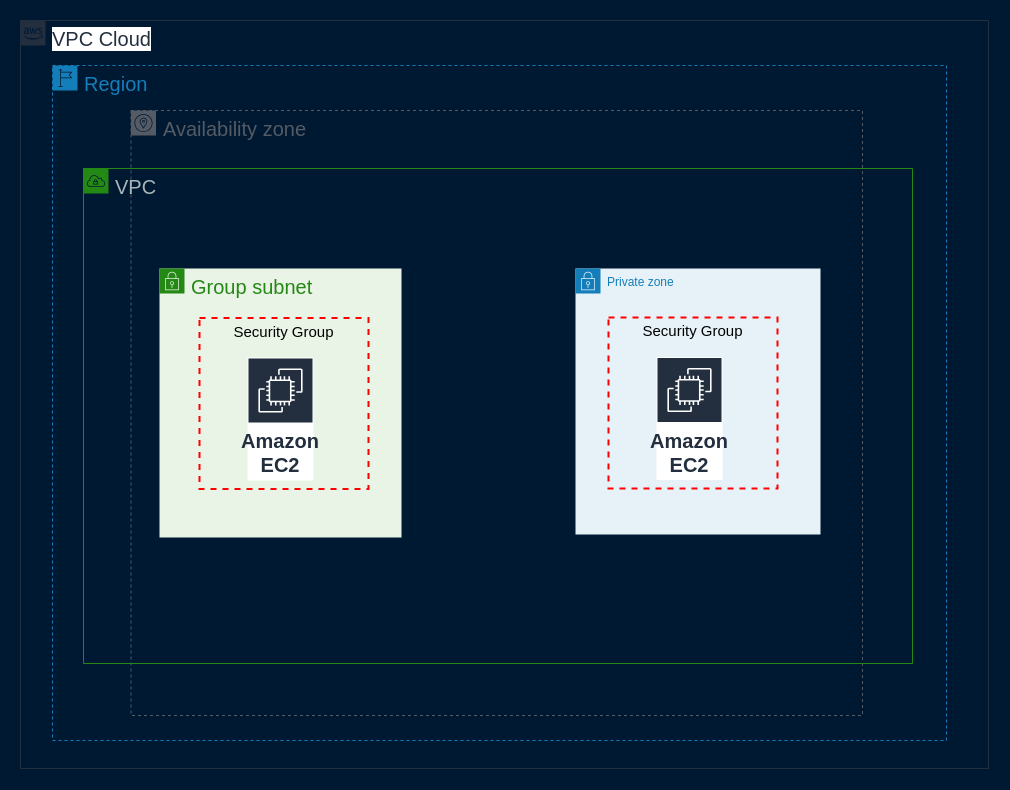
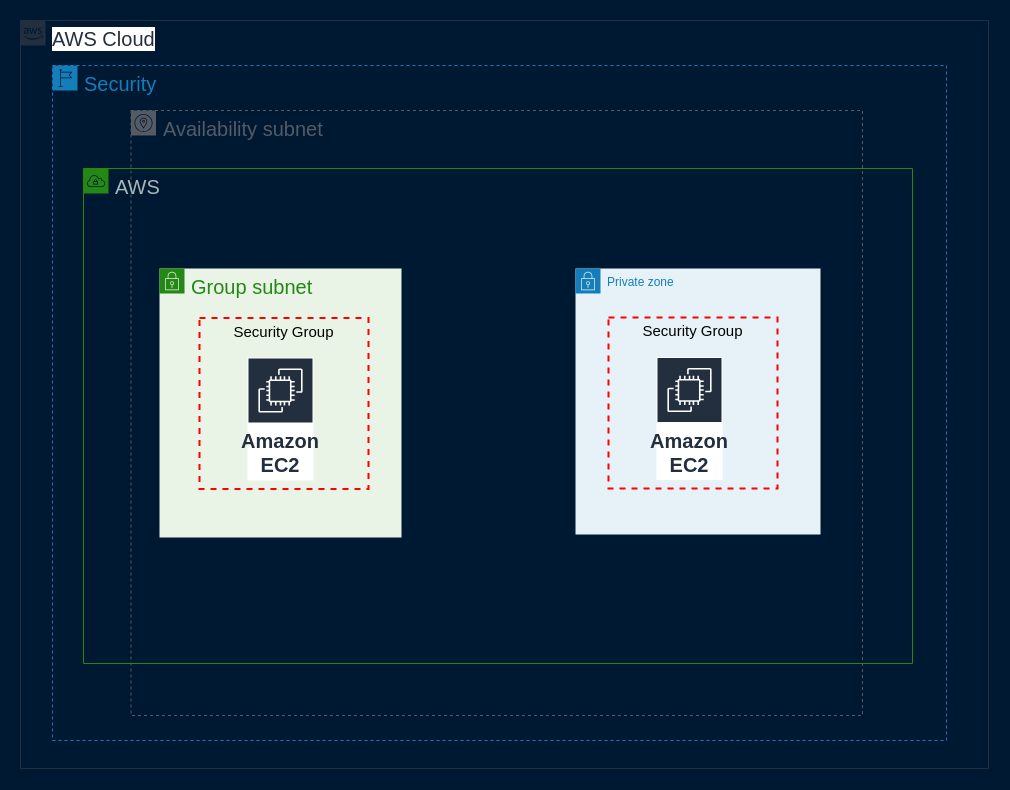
  <mxCell id="0" />
  <mxCell id="1" parent="0" />
- <mxCell id="2" value="VPC Cloud" style="points=[[0,0],[0.25,0],[0.5,0],[0.75,0],[1,0],[1,0.25],[1,0.5],[1,0.75],[1,1],[0.75,1],[0.5,1],[0.25,1],[0,1],[0,0.75],[0,0.5],[0,0.25]];outlineConnect=0;gradientColor=none;html=1;whiteSpace=wrap;fontSize=20;fontStyle=0;shape=mxgraph.aws4.group;grIcon=mxgraph.aws4.group_aws_cloud_alt;strokeColor=#232F3E;fillColor=none;verticalAlign=top;align=left;spacingLeft=30;fontColor=#232F3E;dashed=0;labelBackgroundColor=#ffffff;container=1;pointerEvents=0;collapsible=0;recursiveResize=0;" parent="1" vertex="1"><mxGeometry x="20" y="20" width="968" height="748" as="geometry" /></mxCell>
- <mxCell id="3" value="Region" style="points=[[0,0],[0.25,0],[0.5,0],[0.75,0],[1,0],[1,0.25],[1,0.5],[1,0.75],[1,1],[0.75,1],[0.5,1],[0.25,1],[0,1],[0,0.75],[0,0.5],[0,0.25]];outlineConnect=0;gradientColor=none;html=1;whiteSpace=wrap;fontSize=20;fontStyle=0;container=1;pointerEvents=0;collapsible=0;recursiveResize=0;shape=mxgraph.aws4.group;grIcon=mxgraph.aws4.group_region;strokeColor=#147EBA;fillColor=none;verticalAlign=top;align=left;spacingLeft=30;fontColor=#147EBA;dashed=1;" vertex="1" parent="2"><mxGeometry x="32" y="45" width="894" height="675" as="geometry" /></mxCell>
- <mxCell id="4" value="Availability zone" style="sketch=0;outlineConnect=0;gradientColor=none;html=1;whiteSpace=wrap;fontSize=20;fontStyle=0;shape=mxgraph.aws4.group;grIcon=mxgraph.aws4.group_availability_zone;strokeColor=#545B64;fillColor=none;verticalAlign=top;align=left;spacingLeft=30;fontColor=#545B64;dashed=1;" vertex="1" parent="3"><mxGeometry x="78.5" y="45" width="731.5" height="605" as="geometry" /></mxCell>
- <mxCell id="5" value="VPC" style="points=[[0,0],[0.25,0],[0.5,0],[0.75,0],[1,0],[1,0.25],[1,0.5],[1,0.75],[1,1],[0.75,1],[0.5,1],[0.25,1],[0,1],[0,0.75],[0,0.5],[0,0.25]];outlineConnect=0;gradientColor=none;html=1;whiteSpace=wrap;fontSize=20;fontStyle=0;container=1;pointerEvents=0;collapsible=0;recursiveResize=0;shape=mxgraph.aws4.group;grIcon=mxgraph.aws4.group_vpc;strokeColor=#248814;fillColor=none;verticalAlign=top;align=left;spacingLeft=30;fontColor=#AAB7B8;dashed=0;" vertex="1" parent="3"><mxGeometry x="31" y="103" width="829" height="495" as="geometry" /></mxCell>
+ <mxCell id="2" value="AWS Cloud" style="points=[[0,0],[0.25,0],[0.5,0],[0.75,0],[1,0],[1,0.25],[1,0.5],[1,0.75],[1,1],[0.75,1],[0.5,1],[0.25,1],[0,1],[0,0.75],[0,0.5],[0,0.25]];outlineConnect=0;gradientColor=none;html=1;whiteSpace=wrap;fontSize=20;fontStyle=0;shape=mxgraph.aws4.group;grIcon=mxgraph.aws4.group_aws_cloud_alt;strokeColor=#232F3E;fillColor=none;verticalAlign=top;align=left;spacingLeft=30;fontColor=#232F3E;dashed=0;labelBackgroundColor=#ffffff;container=1;pointerEvents=0;collapsible=0;recursiveResize=0;" parent="1" vertex="1"><mxGeometry x="20" y="20" width="968" height="748" as="geometry" /></mxCell>
+ <mxCell id="3" value="Security" style="points=[[0,0],[0.25,0],[0.5,0],[0.75,0],[1,0],[1,0.25],[1,0.5],[1,0.75],[1,1],[0.75,1],[0.5,1],[0.25,1],[0,1],[0,0.75],[0,0.5],[0,0.25]];outlineConnect=0;gradientColor=none;html=1;whiteSpace=wrap;fontSize=20;fontStyle=0;container=1;pointerEvents=0;collapsible=0;recursiveResize=0;shape=mxgraph.aws4.group;grIcon=mxgraph.aws4.group_region;strokeColor=#147EBA;fillColor=none;verticalAlign=top;align=left;spacingLeft=30;fontColor=#147EBA;dashed=1;" vertex="1" parent="2"><mxGeometry x="32" y="45" width="894" height="675" as="geometry" /></mxCell>
+ <mxCell id="4" value="Availability subnet" style="sketch=0;outlineConnect=0;gradientColor=none;html=1;whiteSpace=wrap;fontSize=20;fontStyle=0;shape=mxgraph.aws4.group;grIcon=mxgraph.aws4.group_availability_zone;strokeColor=#545B64;fillColor=none;verticalAlign=top;align=left;spacingLeft=30;fontColor=#545B64;dashed=1;" vertex="1" parent="3"><mxGeometry x="78.5" y="45" width="731.5" height="605" as="geometry" /></mxCell>
+ <mxCell id="5" value="AWS" style="points=[[0,0],[0.25,0],[0.5,0],[0.75,0],[1,0],[1,0.25],[1,0.5],[1,0.75],[1,1],[0.75,1],[0.5,1],[0.25,1],[0,1],[0,0.75],[0,0.5],[0,0.25]];outlineConnect=0;gradientColor=none;html=1;whiteSpace=wrap;fontSize=20;fontStyle=0;container=1;pointerEvents=0;collapsible=0;recursiveResize=0;shape=mxgraph.aws4.group;grIcon=mxgraph.aws4.group_vpc;strokeColor=#248814;fillColor=none;verticalAlign=top;align=left;spacingLeft=30;fontColor=#AAB7B8;dashed=0;" vertex="1" parent="3"><mxGeometry x="31" y="103" width="829" height="495" as="geometry" /></mxCell>
  <mxCell id="6" value="Private zone" style="points=[[0,0],[0.25,0],[0.5,0],[0.75,0],[1,0],[1,0.25],[1,0.5],[1,0.75],[1,1],[0.75,1],[0.5,1],[0.25,1],[0,1],[0,0.75],[0,0.5],[0,0.25]];outlineConnect=0;gradientColor=none;html=1;whiteSpace=wrap;fontSize=12;fontStyle=0;container=1;pointerEvents=0;collapsible=0;recursiveResize=0;shape=mxgraph.aws4.group;grIcon=mxgraph.aws4.group_security_group;grStroke=0;strokeColor=#147EBA;fillColor=#E6F2F8;verticalAlign=top;align=left;spacingLeft=30;fontColor=#147EBA;dashed=0;" vertex="1" parent="5"><mxGeometry x="492" y="100" width="245" height="266" as="geometry" /></mxCell>
  <mxCell id="7" value="Group subnet" style="points=[[0,0],[0.25,0],[0.5,0],[0.75,0],[1,0],[1,0.25],[1,0.5],[1,0.75],[1,1],[0.75,1],[0.5,1],[0.25,1],[0,1],[0,0.75],[0,0.5],[0,0.25]];outlineConnect=0;gradientColor=none;html=1;whiteSpace=wrap;fontSize=20;fontStyle=0;container=1;pointerEvents=0;collapsible=0;recursiveResize=0;shape=mxgraph.aws4.group;grIcon=mxgraph.aws4.group_security_group;grStroke=0;strokeColor=#248814;fillColor=#E9F3E6;verticalAlign=top;align=left;spacingLeft=30;fontColor=#248814;dashed=0;" vertex="1" parent="3"><mxGeometry x="107" y="203" width="242" height="269" as="geometry" /></mxCell>
  <mxCell id="8" value="Security Group" style="fontStyle=0;verticalAlign=top;align=center;spacingTop=-2;fillColor=none;rounded=0;whiteSpace=wrap;html=1;strokeColor=#FF0000;strokeWidth=2;dashed=1;container=1;collapsible=0;expand=0;recursiveResize=0;fontSize=15;" vertex="1" parent="7"><mxGeometry x="40" y="49.5" width="169" height="171" as="geometry" /></mxCell>
  <mxCell id="9" value="Amazon EC2" style="sketch=0;outlineConnect=0;fontColor=#232F3E;gradientColor=none;strokeColor=#ffffff;fillColor=#232F3E;dashed=0;verticalLabelPosition=middle;verticalAlign=bottom;align=center;html=1;whiteSpace=wrap;fontSize=20;fontStyle=1;spacing=3;shape=mxgraph.aws4.productIcon;prIcon=mxgraph.aws4.ec2;" vertex="1" parent="8"><mxGeometry x="48" y="39.5" width="66" height="123" as="geometry" /></mxCell>
  <mxCell id="10" value="Security Group" style="fontStyle=0;verticalAlign=top;align=center;spacingTop=-2;fillColor=none;rounded=0;whiteSpace=wrap;html=1;strokeColor=#FF0000;strokeWidth=2;dashed=1;container=1;collapsible=0;expand=0;recursiveResize=0;fontSize=15;" vertex="1" parent="3"><mxGeometry x="556" y="252" width="169" height="171" as="geometry" /></mxCell>
  <mxCell id="11" value="Amazon EC2" style="sketch=0;outlineConnect=0;fontColor=#232F3E;gradientColor=none;strokeColor=#ffffff;fillColor=#232F3E;dashed=0;verticalLabelPosition=middle;verticalAlign=bottom;align=center;html=1;whiteSpace=wrap;fontSize=20;fontStyle=1;spacing=3;shape=mxgraph.aws4.productIcon;prIcon=mxgraph.aws4.ec2;" vertex="1" parent="10"><mxGeometry x="48" y="39.5" width="66" height="123" as="geometry" /></mxCell>
